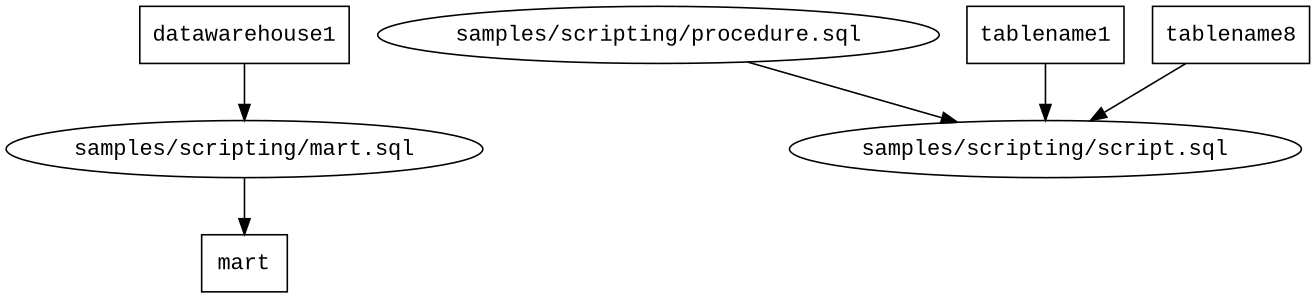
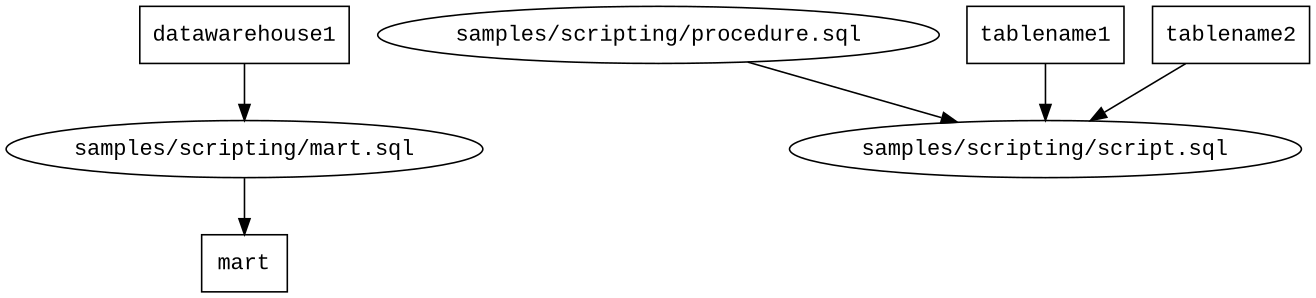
  digraph {
    fontname="Liberation Mono"
    node [fontname="Liberation Mono" type=table shape=box]
    edge [fontname="Liberation Mono"]
    n1 [label="samples/scripting/mart.sql" type=query shape=""]
    n2 [label=mart]
    n3 [label="samples/scripting/procedure.sql" type=query shape=""]
    n4 [label="samples/scripting/script.sql" type=query shape=""]
    n5 [label=datawarehouse1]
    n6 [label=tablename1]
-   n7 [label=tablename8]
+   n7 [label=tablename2]
    n1 -> n2
    n3 -> n4
    n5 -> n1
    n6 -> n4
    n7 -> n4
  }
